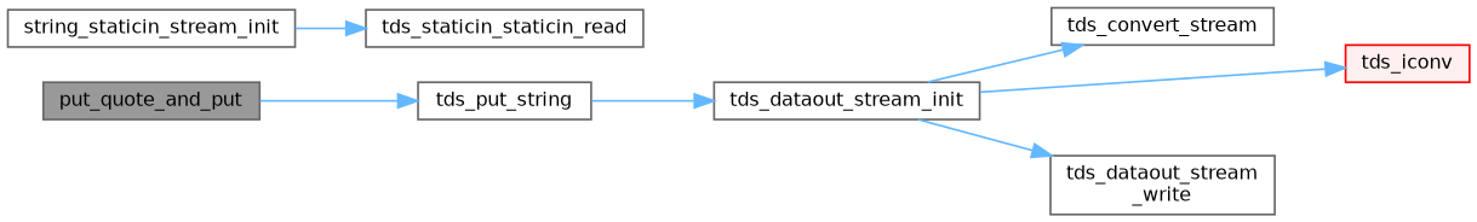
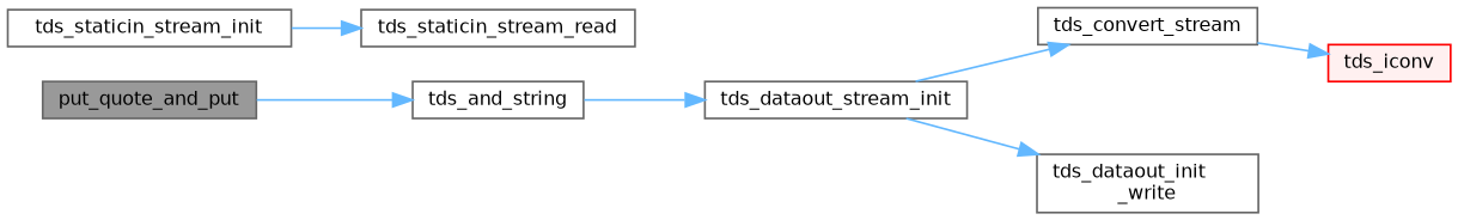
  digraph {
    rankdir=LR
    node [color=grey40 fillcolor=white fontname=Helvetica fontsize=10 shape=box style=filled]
    edge [color=steelblue1 fontname=Helvetica fontsize=10 labelfontname=Helvetica labelfontsize=10 style=solid]
    n1 [color=gray40 fillcolor=grey60 fontcolor=black height=0.2 label=put_quote_and_put width=0.4]
-   n2 [height=0.2 label=tds_put_string width=0.4]
+   n2 [height=0.2 label=tds_and_string width=0.4]
    n3 [height=0.2 label=tds_dataout_stream_init width=0.4]
    n4 [height=0.2 label=tds_convert_stream width=0.4]
    n5 [color=red fillcolor="#FFF0F0" height=0.2 label=tds_iconv width=0.4]
-   n6 [height=0.2 label="tds_dataout_stream\l_write" width=0.4]
-   n7 [height=0.2 label=string_staticin_stream_init width=0.4]
-   n8 [height=0.2 label=tds_staticin_staticin_read width=0.4]
+   n6 [height=0.2 label="tds_dataout_init\l_write" width=0.4]
+   n7 [height=0.2 label=tds_staticin_stream_init width=0.4]
+   n8 [height=0.2 label=tds_staticin_stream_read width=0.4]
    n1 -> n2
    n2 -> n3
    n3 -> n4
    n3 -> n6
-   n3 -> n5
+   n4 -> n5
    n7 -> n8
  }
